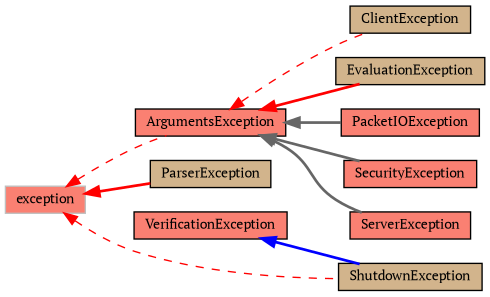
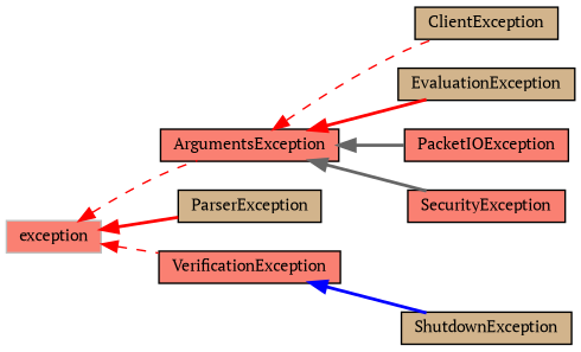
  digraph {
    fontname="PT Serif"
    rankdir=LR
    node [color=black fillcolor=salmon fontname="PT Serif" fontsize=10 shape=record style=filled]
    edge [color=red dir=back fontname="PT Serif" fontsize=10 labelfontname=Helvetica labelfontsize=10 style=bold]
    n1 [color=grey75 height=0.2 label=exception width=0.4]
    n2 [height=0.2 label=ArgumentsException width=0.4]
    n3 [fillcolor=tan height=0.2 label=ParserException width=0.4]
    n4 [height=0.2 label=VerificationException width=0.4]
    n5 [fillcolor=tan height=0.2 label=ClientException width=0.4]
    n6 [fillcolor=tan height=0.2 label=EvaluationException width=0.4]
    n7 [height=0.2 label=PacketIOException width=0.4]
    n8 [height=0.2 label=SecurityException width=0.4]
-   n9 [height=0.2 label=ServerException width=0.4]
    n10 [fillcolor=tan height=0.2 label=ShutdownException width=0.4]
    n1 -> n2 [style=dashed]
    n1 -> n3
-   n1 -> n10 [style=dashed]
+   n1 -> n4 [style=dashed]
    n2 -> n5 [style=dashed]
    n2 -> n6
    n2 -> n7 [color=gray40]
    n2 -> n8 [color=gray40]
-   n2 -> n9 [color=gray40]
    n4 -> n10 [color=blue]
  }
